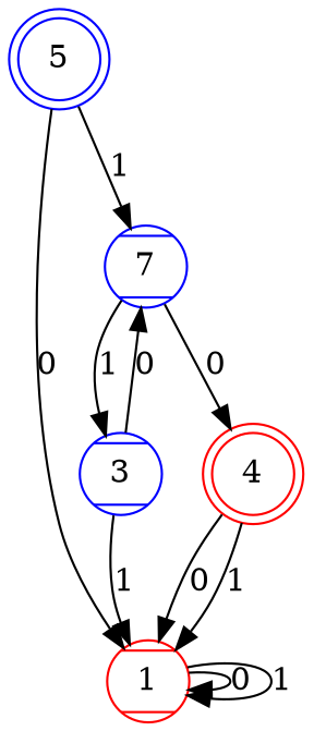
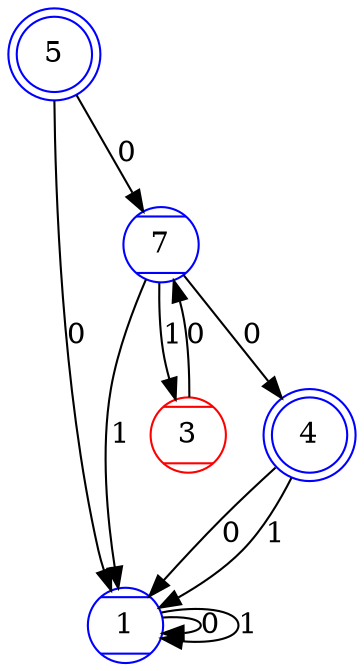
  digraph {
    node [color=blue shape=Mcircle style=striped]
    n1 [label=5 shape=doublecircle]
-   1 [color=red]
+   1
    n3 [label=7]
-   3
-   4 [color=red shape=doublecircle]
+   3 [color=red]
+   4 [shape=doublecircle]
    n1 -> 1 [label=0]
-   n1 -> n3 [label=1]
+   n1 -> n3 [label=0]
    1 -> 1 [label=0]
    1 -> 1 [label=1]
    n3 -> 3 [label=1]
    n3 -> 4 [label=0]
-   3 -> 1 [label=1]
+   n3 -> 1 [label=1]
    3 -> n3 [label=0]
    4 -> 1 [label=0]
    4 -> 1 [label=1]
  }
